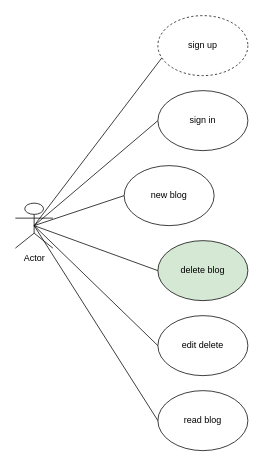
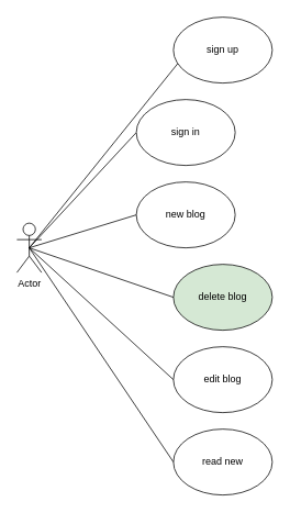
  <mxCell id="0" />
  <mxCell id="1" parent="0" />
- <mxCell id="2" value="Actor" style="shape=umlActor;verticalLabelPosition=bottom;verticalAlign=top;html=1;outlineConnect=0;" vertex="1" parent="1"><mxGeometry x="20" y="270" width="50" height="60" as="geometry" /></mxCell>
+ <mxCell id="2" value="Actor" style="shape=umlActor;verticalLabelPosition=bottom;verticalAlign=top;html=1;outlineConnect=0;" vertex="1" parent="1"><mxGeometry x="20" y="270" width="30" height="60" as="geometry" /></mxCell>
  <mxCell id="3" value="" style="endArrow=none;html=1;rounded=0;entryX=0.046;entryY=0.7;entryDx=0;entryDy=0;entryPerimeter=0;exitX=0.5;exitY=0.5;exitDx=0;exitDy=0;exitPerimeter=0;" edge="1" parent="1" source="2" target="6"><mxGeometry width="50" height="50" relative="1" as="geometry"><mxPoint x="70" y="160" as="sourcePoint" /><mxPoint x="210" y="80" as="targetPoint" /></mxGeometry></mxCell>
  <mxCell id="4" value="" style="endArrow=none;html=1;rounded=0;entryX=0;entryY=0.5;entryDx=0;entryDy=0;exitX=0.5;exitY=0.5;exitDx=0;exitDy=0;exitPerimeter=0;" edge="1" parent="1" source="2" target="7"><mxGeometry width="50" height="50" relative="1" as="geometry"><mxPoint x="80" y="220" as="sourcePoint" /><mxPoint x="210" y="180.5" as="targetPoint" /><Array as="points" /></mxGeometry></mxCell>
  <mxCell id="5" value="" style="endArrow=none;html=1;rounded=0;entryX=0;entryY=0.5;entryDx=0;entryDy=0;exitX=0.5;exitY=0.5;exitDx=0;exitDy=0;exitPerimeter=0;" edge="1" parent="1" source="2" target="8"><mxGeometry width="50" height="50" relative="1" as="geometry"><mxPoint x="70" y="160" as="sourcePoint" /><mxPoint x="210" y="240" as="targetPoint" /></mxGeometry></mxCell>
- <mxCell id="6" value="sign up" style="ellipse;whiteSpace=wrap;html=1;dashed=1;" vertex="1" parent="1"><mxGeometry x="210" y="20" width="120" height="80" as="geometry" /></mxCell>
- <mxCell id="7" value="sign in" style="ellipse;whiteSpace=wrap;html=1;" vertex="1" parent="1"><mxGeometry x="210" y="120" width="120" height="80" as="geometry" /></mxCell>
+ <mxCell id="6" value="sign up" style="ellipse;whiteSpace=wrap;html=1;" vertex="1" parent="1"><mxGeometry x="210" y="20" width="120" height="80" as="geometry" /></mxCell>
+ <mxCell id="7" value="sign in" style="ellipse;whiteSpace=wrap;html=1;" vertex="1" parent="1"><mxGeometry x="165" y="120" width="120" height="80" as="geometry" /></mxCell>
  <mxCell id="8" value="new blog" style="ellipse;whiteSpace=wrap;html=1;" vertex="1" parent="1"><mxGeometry x="165" y="220" width="120" height="80" as="geometry" /></mxCell>
  <mxCell id="9" value="delete blog" style="ellipse;whiteSpace=wrap;html=1;fillColor=#d5e8d4;" vertex="1" parent="1"><mxGeometry x="210" y="320" width="120" height="80" as="geometry" /></mxCell>
- <mxCell id="10" value="edit delete" style="ellipse;whiteSpace=wrap;html=1;" vertex="1" parent="1"><mxGeometry x="210" y="420" width="120" height="80" as="geometry" /></mxCell>
- <mxCell id="11" value="read blog" style="ellipse;whiteSpace=wrap;html=1;" vertex="1" parent="1"><mxGeometry x="210" y="520" width="120" height="80" as="geometry" /></mxCell>
+ <mxCell id="10" value="edit blog" style="ellipse;whiteSpace=wrap;html=1;" vertex="1" parent="1"><mxGeometry x="210" y="420" width="120" height="80" as="geometry" /></mxCell>
+ <mxCell id="11" value="read new" style="ellipse;whiteSpace=wrap;html=1;" vertex="1" parent="1"><mxGeometry x="210" y="520" width="120" height="80" as="geometry" /></mxCell>
  <mxCell id="12" value="" style="endArrow=none;html=1;rounded=0;entryX=0;entryY=0.5;entryDx=0;entryDy=0;exitX=0.5;exitY=0.5;exitDx=0;exitDy=0;exitPerimeter=0;" edge="1" parent="1" source="2" target="9"><mxGeometry width="50" height="50" relative="1" as="geometry"><mxPoint x="130" y="430" as="sourcePoint" /><mxPoint x="180" y="380" as="targetPoint" /></mxGeometry></mxCell>
  <mxCell id="13" value="" style="endArrow=none;html=1;rounded=0;exitX=0.5;exitY=0.5;exitDx=0;exitDy=0;exitPerimeter=0;" edge="1" parent="1" source="2"><mxGeometry width="50" height="50" relative="1" as="geometry"><mxPoint x="160" y="510" as="sourcePoint" /><mxPoint x="210" y="460" as="targetPoint" /></mxGeometry></mxCell>
  <mxCell id="14" value="" style="endArrow=none;html=1;rounded=0;exitX=0.5;exitY=0.5;exitDx=0;exitDy=0;exitPerimeter=0;entryX=0;entryY=0.5;entryDx=0;entryDy=0;" edge="1" parent="1" source="2" target="11"><mxGeometry width="50" height="50" relative="1" as="geometry"><mxPoint x="150" y="610" as="sourcePoint" /><mxPoint x="200" y="560" as="targetPoint" /></mxGeometry></mxCell>
